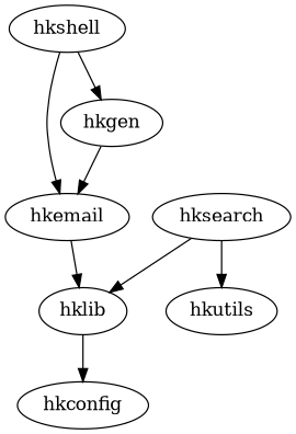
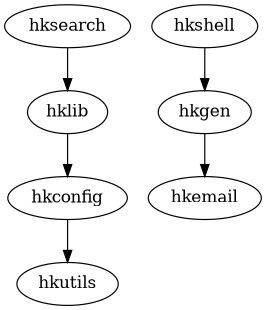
  digraph {
    fontname="DejaVu Serif"
    node [fontname="DejaVu Serif"]
    edge [fontname="DejaVu Serif"]
    hkconfig
    hkutils
    hklib
    hkemail
    hksearch
    hkgen
    hkshell
-   hksearch -> hkutils
+   hkconfig -> hkutils
    hklib -> hkconfig
-   hkemail -> hklib
    hksearch -> hklib
    hkgen -> hkemail
-   hkshell -> hkemail
    hkshell -> hkgen
  }
